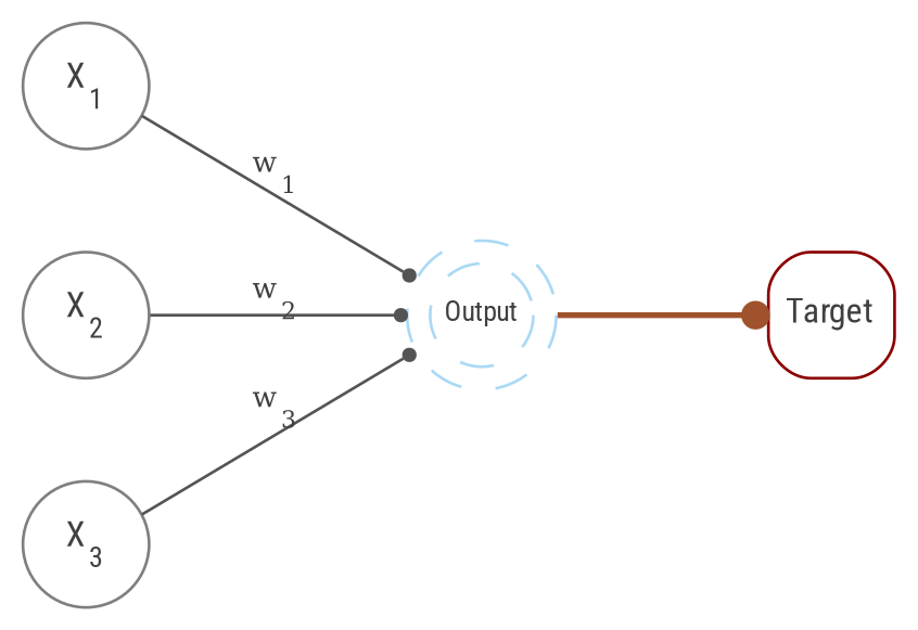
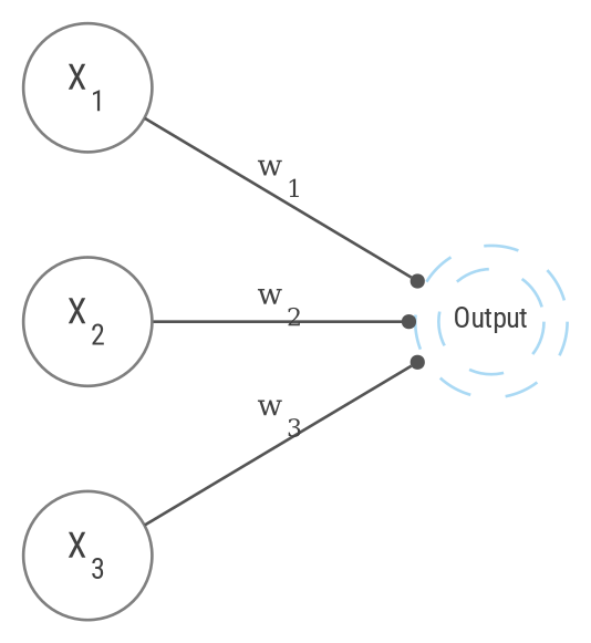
  digraph {
    rankdir=LR
    node [color=gray50 fixedsize=true fontcolor=gray25 fontname="Roboto Condensed" fontsize=6 penwidth=.5 shape=circle]
    edge [arrowhead=dot arrowsize=0.25 color=gray33 fontcolor=gray25 fontsize=5 minlen=1 penwidth=.5 style=filled]
    n1 [label=<X<sub>1</sub>> width=.3]
    n2 [color="#56B4E980" fillcolor=gray90 fontsize=5 label=Output shape=doublecircle style=dashed width=.25]
    n3 [label=<X<sub>2</sub>> width=.3]
    n4 [label=<X<sub>3</sub>> width=.3]
-   n5 [color=darkred fillcolor=gray90 fixedsize=True label=Target shape=square style=rounded width=.3]
    n1 -> n2 [label=<w<sub>1</sub>>]
-   n2 -> n5 [arrowsize=0.5 color=sienna penwidth=1]
    n3 -> n2 [label=<w<sub>2</sub>>]
    n4 -> n2 [label=<w<sub>3</sub>>]
  }
